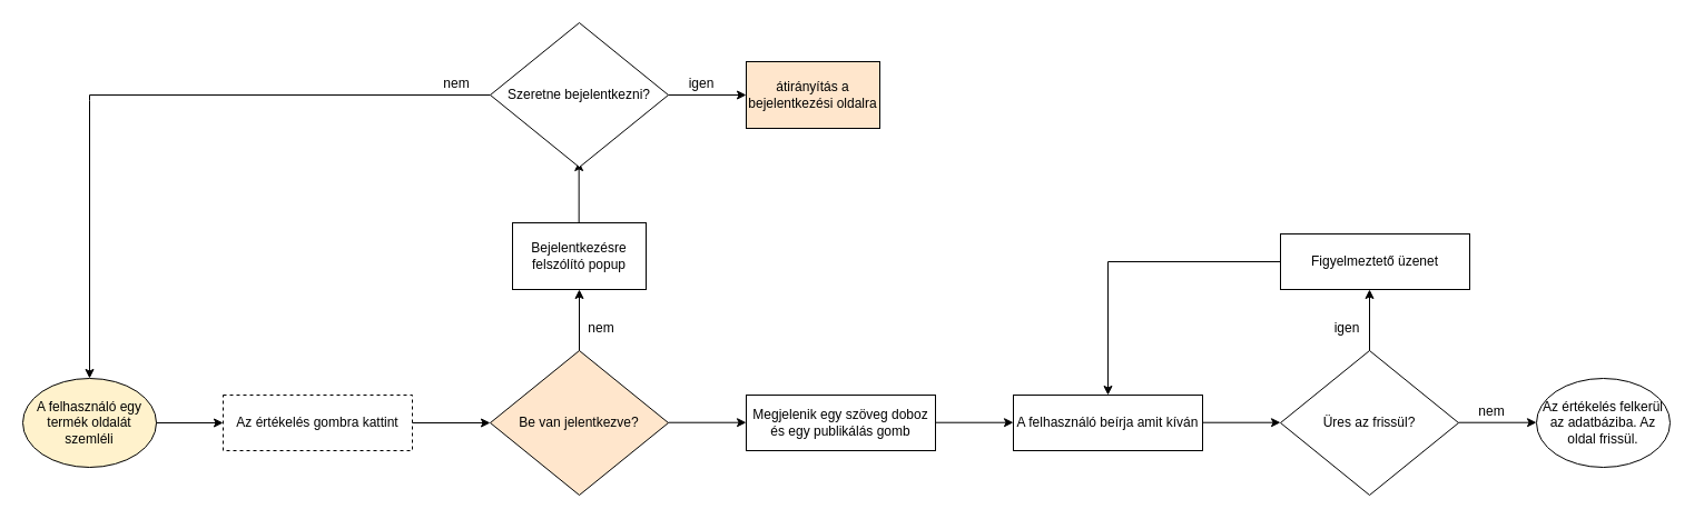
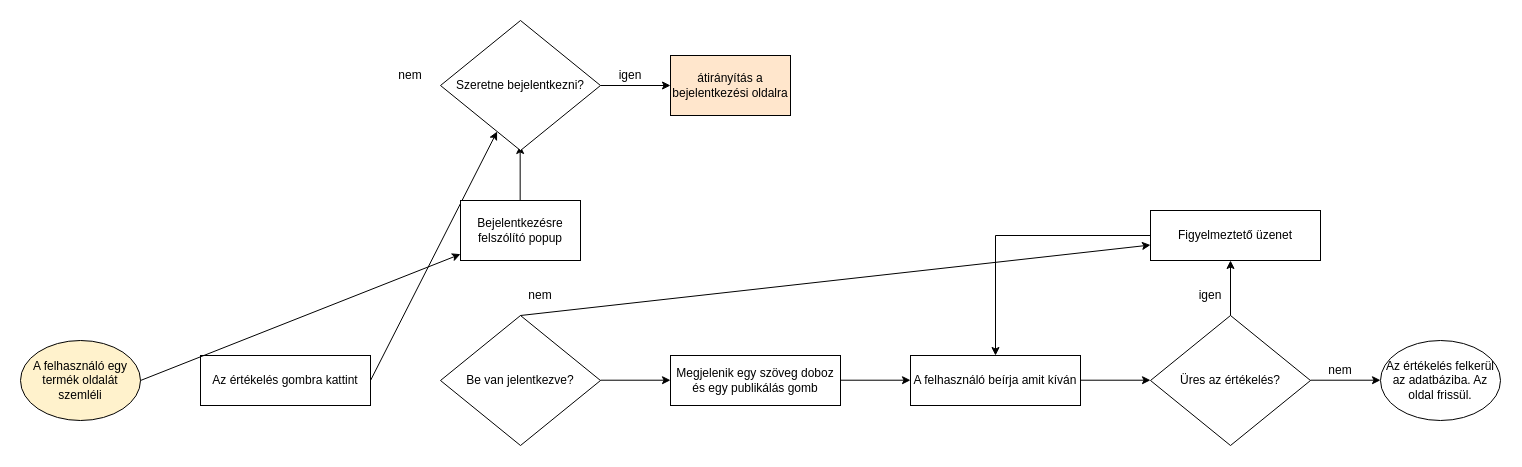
  <mxCell id="0" />
  <mxCell id="1" parent="0" />
- <mxCell id="2" value="Az értékelés gombra kattint" style="rounded=0;whiteSpace=wrap;html=1;dashed=1;" vertex="1" parent="1"><mxGeometry x="200" y="355" width="170" height="50" as="geometry" /></mxCell>
+ <mxCell id="2" value="Az értékelés gombra kattint" style="rounded=0;whiteSpace=wrap;html=1;" vertex="1" parent="1"><mxGeometry x="200" y="355" width="170" height="50" as="geometry" /></mxCell>
  <mxCell id="3" value="A felhasználó egy termék oldalát szemléli" style="ellipse;whiteSpace=wrap;html=1;fillColor=#fff2cc;" vertex="1" parent="1"><mxGeometry x="20" y="340" width="120" height="80" as="geometry" /></mxCell>
- <mxCell id="4" value="" style="endArrow=classic;html=1;rounded=0;exitX=1;exitY=0.5;exitDx=0;exitDy=0;entryX=0;entryY=0.5;entryDx=0;entryDy=0;" edge="1" parent="1" source="3" target="2"><mxGeometry width="50" height="50" relative="1" as="geometry"><mxPoint x="270" y="470" as="sourcePoint" /><mxPoint y="420" as="targetPoint" x="320" /></mxGeometry></mxCell>
- <mxCell id="5" value="Be van jelentkezve?" style="rhombus;whiteSpace=wrap;html=1;fillColor=#ffe6cc;" vertex="1" parent="1"><mxGeometry x="440" y="315" width="160" height="130" as="geometry" /></mxCell>
- <mxCell id="6" value="" style="endArrow=classic;html=1;rounded=0;exitX=1;exitY=0.5;exitDx=0;exitDy=0;entryX=0;entryY=0.5;entryDx=0;entryDy=0;" edge="1" parent="1" source="2" target="5"><mxGeometry width="50" height="50" relative="1" as="geometry"><mxPoint x="230" y="540" as="sourcePoint" /><mxPoint x="280" y="490" as="targetPoint" /></mxGeometry></mxCell>
- <mxCell id="7" value="" style="endArrow=classic;html=1;rounded=0;exitX=0.5;exitY=0;exitDx=0;exitDy=0;entryX=0.5;entryY=1;entryDx=0;entryDy=0;" edge="1" parent="1" source="5" target="8"><mxGeometry width="50" height="50" relative="1" as="geometry"><mxPoint x="510" y="315" as="sourcePoint" /><mxPoint x="510" y="280" as="targetPoint" /></mxGeometry></mxCell>
+ <mxCell id="4" value="" style="endArrow=classic;html=1;rounded=0;exitX=1;exitY=0.5;exitDx=0;exitDy=0;" edge="1" parent="1" source="3" target="8"><mxGeometry width="50" height="50" relative="1" as="geometry"><mxPoint x="270" y="470" as="sourcePoint" /><mxPoint y="420" as="targetPoint" x="320" /></mxGeometry></mxCell>
+ <mxCell id="5" value="Be van jelentkezve?" style="rhombus;whiteSpace=wrap;html=1;" vertex="1" parent="1"><mxGeometry x="440" y="315" width="160" height="130" as="geometry" /></mxCell>
+ <mxCell id="6" value="" style="endArrow=classic;html=1;rounded=0;exitX=1;exitY=0.5;exitDx=0;exitDy=0;" edge="1" parent="1" source="2" target="10"><mxGeometry width="50" height="50" relative="1" as="geometry"><mxPoint x="230" y="540" as="sourcePoint" /><mxPoint x="280" y="490" as="targetPoint" /></mxGeometry></mxCell>
+ <mxCell id="7" value="" style="endArrow=classic;html=1;rounded=0;exitX=0.5;exitY=0;exitDx=0;exitDy=0;" edge="1" parent="1" source="5" target="26"><mxGeometry width="50" height="50" relative="1" as="geometry"><mxPoint x="510" y="315" as="sourcePoint" /><mxPoint x="510" y="280" as="targetPoint" /></mxGeometry></mxCell>
  <mxCell id="8" value="Bejelentkezésre felszólító popup" style="rounded=0;whiteSpace=wrap;html=1;" vertex="1" parent="1"><mxGeometry x="460" y="200" width="120" height="60" as="geometry" /></mxCell>
  <mxCell id="9" value="" style="endArrow=classic;html=1;rounded=0;exitX=0.5;exitY=0;exitDx=0;exitDy=0;entryX=0.5;entryY=1;entryDx=0;entryDy=0;" edge="1" parent="1"><mxGeometry width="50" height="50" relative="1" as="geometry"><mxPoint x="519.66" y="200" as="sourcePoint" /><mxPoint x="519.66" y="145" as="targetPoint" /></mxGeometry></mxCell>
  <mxCell id="10" value="Szeretne bejelentkezni?" style="rhombus;whiteSpace=wrap;html=1;" vertex="1" parent="1"><mxGeometry x="440" y="20" width="160" height="130" as="geometry" /></mxCell>
  <mxCell id="11" value="nem" style="text;html=1;strokeColor=none;fillColor=none;align=center;verticalAlign=middle;whiteSpace=wrap;rounded=0;" vertex="1" parent="1"><mxGeometry x="510" y="280" width="60" height="30" as="geometry" /></mxCell>
- <mxCell id="12" value="" style="endArrow=classic;html=1;rounded=0;exitX=0;exitY=0.5;exitDx=0;exitDy=0;entryX=0.5;entryY=0;entryDx=0;entryDy=0;" edge="1" parent="1" source="10" target="3"><mxGeometry width="50" height="50" relative="1" as="geometry"><mxPoint x="80" y="250" as="sourcePoint" /><mxPoint x="130" y="200" as="targetPoint" /><Array as="points"><mxPoint x="80" y="85" /><mxPoint x="80" y="90" /></Array></mxGeometry></mxCell>
  <mxCell id="13" value="nem" style="text;html=1;strokeColor=none;fillColor=none;align=center;verticalAlign=middle;whiteSpace=wrap;rounded=0;" vertex="1" parent="1"><mxGeometry x="380" y="60" width="60" height="30" as="geometry" /></mxCell>
  <mxCell id="14" value="" style="endArrow=classic;html=1;rounded=0;exitX=1;exitY=0.5;exitDx=0;exitDy=0;" edge="1" parent="1" source="10"><mxGeometry width="50" height="50" relative="1" as="geometry"><mxPoint x="670" y="130" as="sourcePoint" /><mxPoint x="670" y="85" as="targetPoint" /></mxGeometry></mxCell>
  <mxCell id="15" value="átirányítás a bejelentkezési oldalra" style="rounded=0;whiteSpace=wrap;html=1;fillColor=#ffe6cc;" vertex="1" parent="1"><mxGeometry x="670" y="55" width="120" height="60" as="geometry" /></mxCell>
  <mxCell id="16" value="igen" style="text;html=1;strokeColor=none;fillColor=none;align=center;verticalAlign=middle;whiteSpace=wrap;rounded=0;" vertex="1" parent="1"><mxGeometry x="600" y="60" width="60" height="30" as="geometry" /></mxCell>
  <mxCell id="17" value="" style="endArrow=classic;html=1;rounded=0;exitX=1;exitY=0.5;exitDx=0;exitDy=0;entryX=0;entryY=0.5;entryDx=0;entryDy=0;" edge="1" parent="1"><mxGeometry width="50" height="50" relative="1" as="geometry"><mxPoint x="600" y="379.71" as="sourcePoint" /><mxPoint x="670" y="379.71" as="targetPoint" /></mxGeometry></mxCell>
  <mxCell id="18" value="Megjelenik egy szöveg doboz és egy publikálás gomb" style="rounded=0;whiteSpace=wrap;html=1;" vertex="1" parent="1"><mxGeometry x="670" y="355" width="170" height="50" as="geometry" /></mxCell>
  <mxCell id="19" value="" style="endArrow=classic;html=1;rounded=0;exitX=1;exitY=0.5;exitDx=0;exitDy=0;entryX=0;entryY=0.5;entryDx=0;entryDy=0;" edge="1" parent="1"><mxGeometry width="50" height="50" relative="1" as="geometry"><mxPoint x="840" y="379.71" as="sourcePoint" /><mxPoint x="910" y="379.71" as="targetPoint" /></mxGeometry></mxCell>
  <mxCell id="20" value="A felhasználó beírja amit kíván" style="rounded=0;whiteSpace=wrap;html=1;" vertex="1" parent="1"><mxGeometry x="910" y="355" width="170" height="50" as="geometry" /></mxCell>
  <mxCell id="21" value="" style="endArrow=classic;html=1;rounded=0;exitX=1;exitY=0.5;exitDx=0;exitDy=0;entryX=0;entryY=0.5;entryDx=0;entryDy=0;" edge="1" parent="1"><mxGeometry width="50" height="50" relative="1" as="geometry"><mxPoint x="1080" y="379.71" as="sourcePoint" /><mxPoint x="1150" y="379.71" as="targetPoint" /></mxGeometry></mxCell>
- <mxCell id="22" value="Üres az frissül?" style="rhombus;whiteSpace=wrap;html=1;" vertex="1" parent="1"><mxGeometry x="1150" y="315" width="160" height="130" as="geometry" /></mxCell>
+ <mxCell id="22" value="Üres az értékelés?" style="rhombus;whiteSpace=wrap;html=1;" vertex="1" parent="1"><mxGeometry x="1150" y="315" width="160" height="130" as="geometry" /></mxCell>
  <mxCell id="23" value="" style="endArrow=classic;html=1;rounded=0;exitX=1;exitY=0.5;exitDx=0;exitDy=0;entryX=0;entryY=0.5;entryDx=0;entryDy=0;" edge="1" parent="1"><mxGeometry width="50" height="50" relative="1" as="geometry"><mxPoint x="1310" y="379.71" as="sourcePoint" /><mxPoint x="1380" y="379.71" as="targetPoint" /></mxGeometry></mxCell>
  <mxCell id="24" value="nem" style="text;html=1;strokeColor=none;fillColor=none;align=center;verticalAlign=middle;whiteSpace=wrap;rounded=0;" vertex="1" parent="1"><mxGeometry x="1310" y="355" width="60" height="30" as="geometry" /></mxCell>
  <mxCell id="25" value="" style="endArrow=classic;html=1;rounded=0;exitX=0.5;exitY=0;exitDx=0;exitDy=0;" edge="1" parent="1" source="22"><mxGeometry width="50" height="50" relative="1" as="geometry"><mxPoint x="1090" y="389.71" as="sourcePoint" /><mxPoint x="1230" y="260" as="targetPoint" /></mxGeometry></mxCell>
  <mxCell id="26" value="Figyelmeztető üzenet" style="rounded=0;whiteSpace=wrap;html=1;" vertex="1" parent="1"><mxGeometry x="1150" y="210" width="170" height="50" as="geometry" /></mxCell>
  <mxCell id="27" value="Az értékelés felkerül az adatbáziba. Az oldal frissül." style="ellipse;whiteSpace=wrap;html=1;" vertex="1" parent="1"><mxGeometry x="1380" y="340" width="120" height="80" as="geometry" /></mxCell>
  <mxCell id="28" value="" style="endArrow=classic;html=1;rounded=0;exitX=0;exitY=0.5;exitDx=0;exitDy=0;entryX=0.5;entryY=0;entryDx=0;entryDy=0;" edge="1" parent="1" source="26" target="20"><mxGeometry width="50" height="50" relative="1" as="geometry"><mxPoint x="1240" y="325" as="sourcePoint" /><mxPoint x="1000" y="350" as="targetPoint" /><Array as="points"><mxPoint x="995" y="235" /></Array></mxGeometry></mxCell>
  <mxCell id="29" value="igen" style="text;html=1;strokeColor=none;fillColor=none;align=center;verticalAlign=middle;whiteSpace=wrap;rounded=0;" vertex="1" parent="1"><mxGeometry x="1180" y="280" width="60" height="30" as="geometry" /></mxCell>
